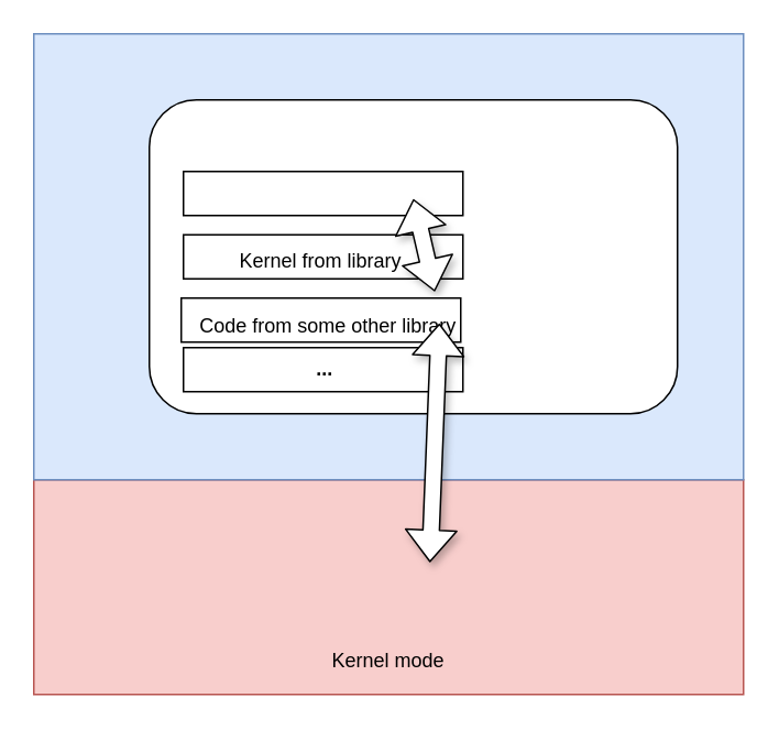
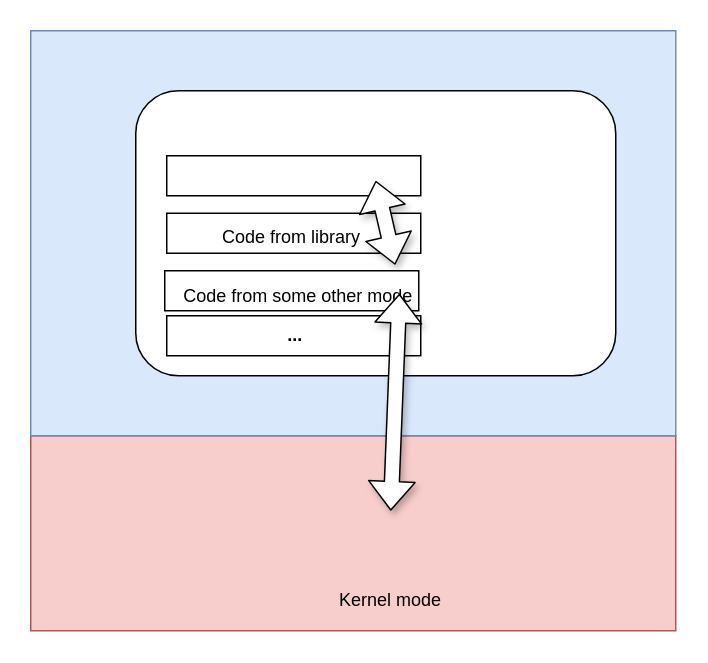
  <mxCell id="0" />
  <mxCell id="1" parent="0" />
  <mxCell id="2" value="" style="rounded=0;whiteSpace=wrap;html=1;fillColor=#f8cecc;strokeColor=#b85450;" vertex="1" parent="1"><mxGeometry x="20" y="290" width="430" height="130" as="geometry" /></mxCell>
  <mxCell id="3" value="" style="rounded=0;whiteSpace=wrap;html=1;fillColor=#dae8fc;strokeColor=#6c8ebf;" vertex="1" parent="1"><mxGeometry x="20" y="20" width="430" height="270" as="geometry" /></mxCell>
  <mxCell id="4" value="" style="group" vertex="1" connectable="0" parent="1"><mxGeometry x="90" y="60" width="320" height="190" as="geometry" /></mxCell>
  <mxCell id="5" value="" style="rounded=1;whiteSpace=wrap;html=1;" vertex="1" parent="4"><mxGeometry width="320" height="190" as="geometry" /></mxCell>
  <mxCell id="6" value="" style="rounded=0;whiteSpace=wrap;html=1;" vertex="1" parent="4"><mxGeometry x="20.66" y="81.67" width="169.34" height="26.66" as="geometry" /></mxCell>
  <mxCell id="7" value="" style="group" vertex="1" connectable="0" parent="4"><mxGeometry x="20.66" y="43.34" width="169.34" height="26.66" as="geometry" /></mxCell>
  <mxCell id="8" value="" style="rounded=0;whiteSpace=wrap;html=1;" vertex="1" parent="7"><mxGeometry width="169.34" height="26.66" as="geometry" /></mxCell>
  <mxCell id="9" value="" style="shape=flexArrow;endArrow=classic;startArrow=classic;html=1;fillColor=#FFFFFF;exitX=0.907;exitY=-0.15;exitDx=0;exitDy=0;exitPerimeter=0;sketch=0;shadow=1;" edge="1" parent="7" source="11"><mxGeometry width="50" height="50" relative="1" as="geometry"><mxPoint x="139.34" y="76.66" as="sourcePoint" /><mxPoint x="139.34" y="16.66" as="targetPoint" /></mxGeometry></mxCell>
- <mxCell id="10" value="Kernel from library" style="text;html=1;strokeColor=none;fillColor=none;align=center;verticalAlign=middle;whiteSpace=wrap;rounded=0;" vertex="1" parent="4"><mxGeometry x="28.0" y="88.33" width="152" height="20" as="geometry" /></mxCell>
+ <mxCell id="10" value="Code from library" style="text;html=1;strokeColor=none;fillColor=none;align=center;verticalAlign=middle;whiteSpace=wrap;rounded=0;" vertex="1" parent="4"><mxGeometry x="28.0" y="88.33" width="152" height="20" as="geometry" /></mxCell>
  <mxCell id="11" value="" style="rounded=0;whiteSpace=wrap;html=1;" vertex="1" parent="4"><mxGeometry x="19.33" y="120" width="169.34" height="26.66" as="geometry" /></mxCell>
- <mxCell id="12" value="Code from some other library" style="text;html=1;strokeColor=none;fillColor=none;align=center;verticalAlign=middle;whiteSpace=wrap;rounded=0;" vertex="1" parent="4"><mxGeometry x="26.67" y="126.66" width="163.33" height="20" as="geometry" /></mxCell>
+ <mxCell id="12" value="Code from some other mode" style="text;html=1;strokeColor=none;fillColor=none;align=center;verticalAlign=middle;whiteSpace=wrap;rounded=0;" vertex="1" parent="4"><mxGeometry x="26.67" y="126.66" width="163.33" height="20" as="geometry" /></mxCell>
  <mxCell id="13" value="" style="rounded=0;whiteSpace=wrap;html=1;" vertex="1" parent="4"><mxGeometry x="20.66" y="150" width="169.34" height="26.66" as="geometry" /></mxCell>
  <mxCell id="14" value="&lt;b&gt;...&lt;/b&gt;" style="text;html=1;strokeColor=none;fillColor=none;align=center;verticalAlign=middle;whiteSpace=wrap;rounded=0;" vertex="1" parent="4"><mxGeometry x="25.34" y="153.33" width="163.33" height="20" as="geometry" /></mxCell>
  <mxCell id="15" value="" style="shape=flexArrow;endArrow=classic;startArrow=classic;html=1;fillColor=#FFFFFF;sketch=0;shadow=1;" edge="1" parent="4"><mxGeometry width="50" height="50" relative="1" as="geometry"><mxPoint x="170" y="280" as="sourcePoint" /><mxPoint x="175.75" y="135.33" as="targetPoint" /></mxGeometry></mxCell>
- <mxCell id="16" value="Kernel mode" style="text;html=1;strokeColor=none;fillColor=none;align=center;verticalAlign=middle;whiteSpace=wrap;rounded=0;" vertex="1" parent="1"><mxGeometry x="190" y="390" width="90" height="20" as="geometry" /></mxCell>
+ <mxCell id="16" value="Kernel mode" style="text;html=1;strokeColor=none;fillColor=none;align=center;verticalAlign=middle;whiteSpace=wrap;rounded=0;" vertex="1" parent="1"><mxGeometry x="215" y="390" width="90" height="20" as="geometry" /></mxCell>
